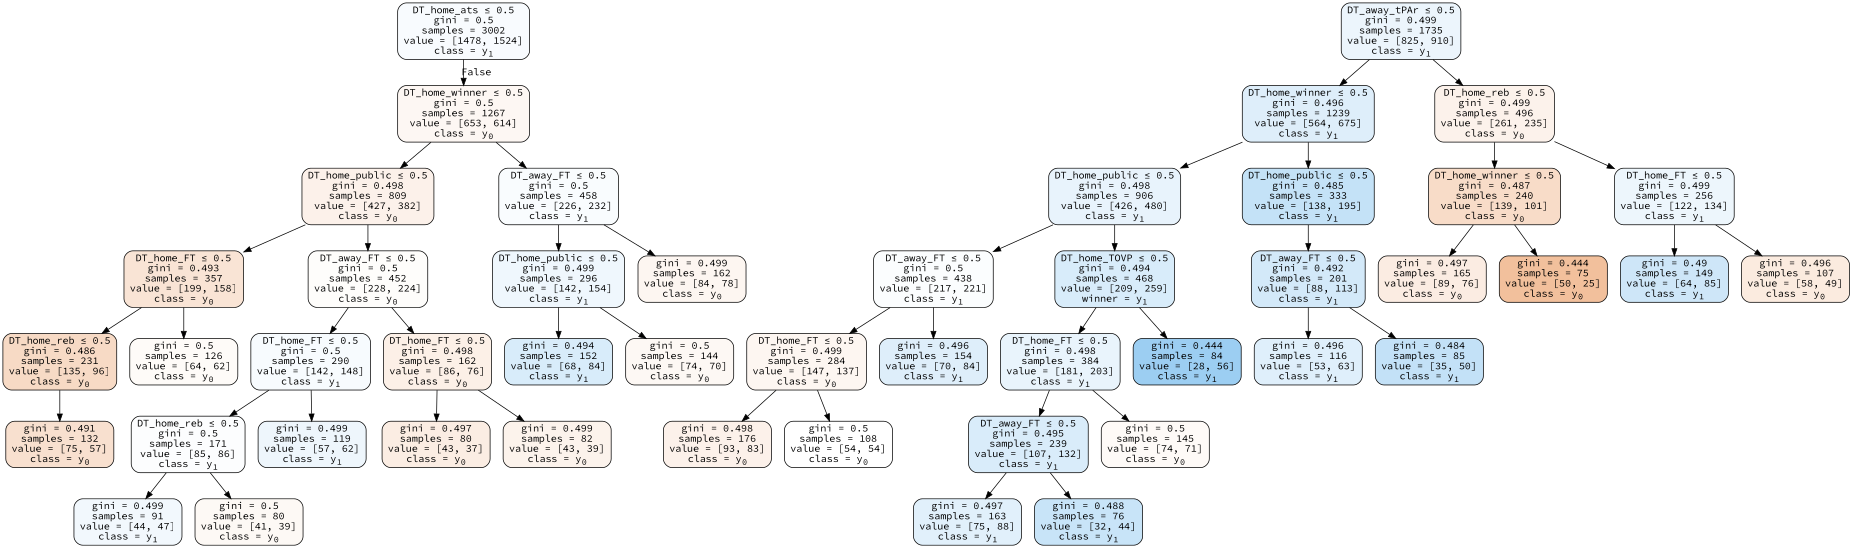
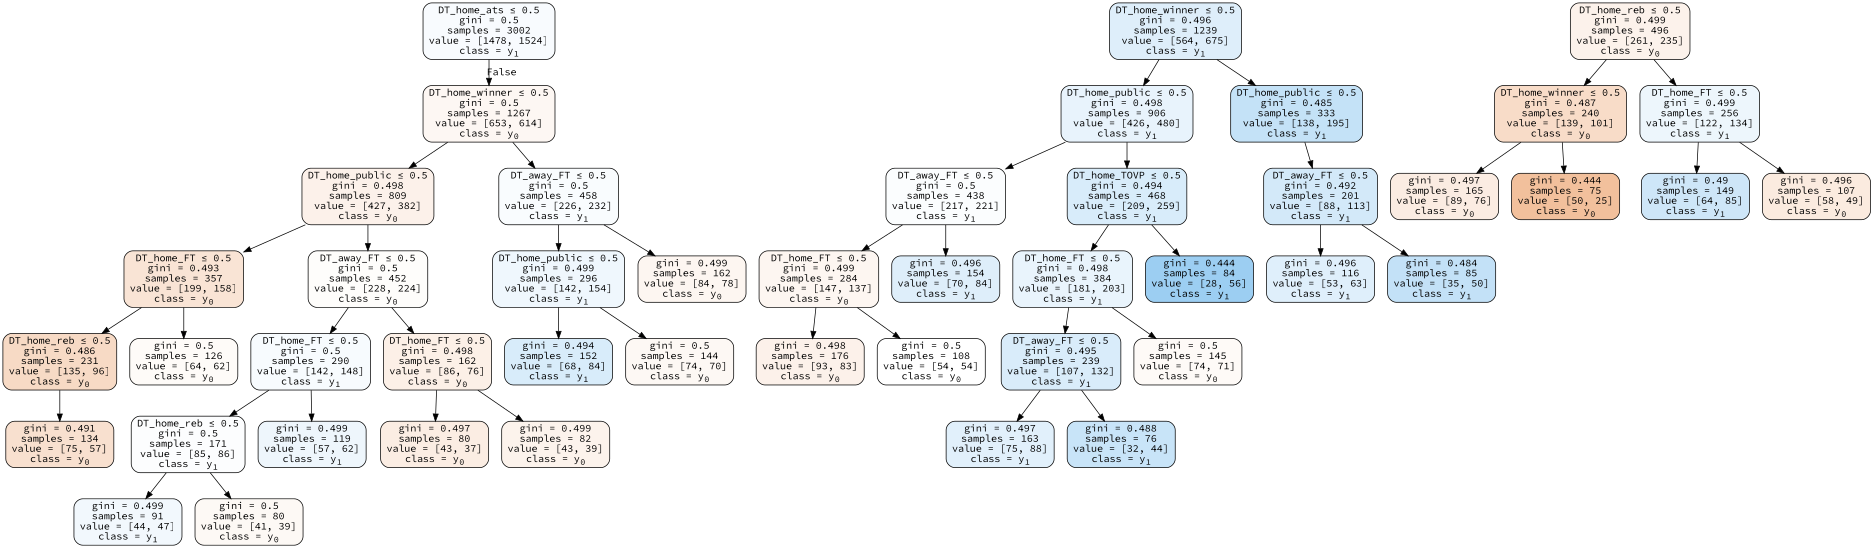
  digraph {
    fontname="Source Code Pro"
    node [color=black fillcolor="#399de52a" fontname="Source Code Pro" shape=box style="filled, rounded"]
    edge [fontname="Source Code Pro"]
    n1 [fillcolor="#399de508" label=<DT_home_ats &le; 0.5<br/>gini = 0.5<br/>samples = 3002<br/>value = [1478, 1524]<br/>class = y<SUB>1</SUB>>]
    n2 [fillcolor="#e581390f" label=<DT_home_winner &le; 0.5<br/>gini = 0.5<br/>samples = 1267<br/>value = [653, 614]<br/>class = y<SUB>0</SUB>>]
-   n3 [fillcolor="#399de518" label=<DT_away_tPAr &le; 0.5<br/>gini = 0.499<br/>samples = 1735<br/>value = [825, 910]<br/>class = y<SUB>1</SUB>>]
    n4 [label=<DT_home_winner &le; 0.5<br/>gini = 0.496<br/>samples = 1239<br/>value = [564, 675]<br/>class = y<SUB>1</SUB>>]
    n5 [fillcolor="#e5813919" label=<DT_home_reb &le; 0.5<br/>gini = 0.499<br/>samples = 496<br/>value = [261, 235]<br/>class = y<SUB>0</SUB>>]
    n6 [fillcolor="#e581391b" label=<DT_home_public &le; 0.5<br/>gini = 0.498<br/>samples = 809<br/>value = [427, 382]<br/>class = y<SUB>0</SUB>>]
    n7 [fillcolor="#399de507" label=<DT_away_FT &le; 0.5<br/>gini = 0.5<br/>samples = 458<br/>value = [226, 232]<br/>class = y<SUB>1</SUB>>]
    n8 [fillcolor="#399de51d" label=<DT_home_public &le; 0.5<br/>gini = 0.498<br/>samples = 906<br/>value = [426, 480]<br/>class = y<SUB>1</SUB>>]
    n9 [fillcolor="#399de54b" label=<DT_home_public &le; 0.5<br/>gini = 0.485<br/>samples = 333<br/>value = [138, 195]<br/>class = y<SUB>1</SUB>>]
    n10 [fillcolor="#e5813946" label=<DT_home_winner &le; 0.5<br/>gini = 0.487<br/>samples = 240<br/>value = [139, 101]<br/>class = y<SUB>0</SUB>>]
    n11 [fillcolor="#399de517" label=<DT_home_FT &le; 0.5<br/>gini = 0.499<br/>samples = 256<br/>value = [122, 134]<br/>class = y<SUB>1</SUB>>]
    n12 [fillcolor="#399de505" label=<DT_away_FT &le; 0.5<br/>gini = 0.5<br/>samples = 438<br/>value = [217, 221]<br/>class = y<SUB>1</SUB>>]
-   n13 [fillcolor="#399de531" label=<DT_home_TOVP &le; 0.5<br/>gini = 0.494<br/>samples = 468<br/>value = [209, 259]<br/>winner = y<SUB>1</SUB>>]
+   n13 [fillcolor="#399de531" label=<DT_home_TOVP &le; 0.5<br/>gini = 0.494<br/>samples = 468<br/>value = [209, 259]<br/>class = y<SUB>1</SUB>>]
    n14 [fillcolor="#399de538" label=<DT_away_FT &le; 0.5<br/>gini = 0.492<br/>samples = 201<br/>value = [88, 113]<br/>class = y<SUB>1</SUB>>]
    n15 [fillcolor="#e5813911" label=<DT_home_FT &le; 0.5<br/>gini = 0.499<br/>samples = 284<br/>value = [147, 137]<br/>class = y<SUB>0</SUB>>]
    n16 [label=<gini = 0.496<br/>samples = 154<br/>value = [70, 84]<br/>class = y<SUB>1</SUB>>]
    n17 [fillcolor="#399de51c" label=<DT_home_FT &le; 0.5<br/>gini = 0.498<br/>samples = 384<br/>value = [181, 203]<br/>class = y<SUB>1</SUB>>]
    n18 [fillcolor="#399de57f" label=<gini = 0.444<br/>samples = 84<br/>value = [28, 56]<br/>class = y<SUB>1</SUB>>]
    n19 [fillcolor="#e581391b" label=<gini = 0.498<br/>samples = 176<br/>value = [93, 83]<br/>class = y<SUB>0</SUB>>]
    n20 [fillcolor="#e5813900" label=<gini = 0.5<br/>samples = 108<br/>value = [54, 54]<br/>class = y<SUB>0</SUB>>]
    n21 [fillcolor="#399de530" label=<DT_away_FT &le; 0.5<br/>gini = 0.495<br/>samples = 239<br/>value = [107, 132]<br/>class = y<SUB>1</SUB>>]
    n22 [fillcolor="#e581390a" label=<gini = 0.5<br/>samples = 145<br/>value = [74, 71]<br/>class = y<SUB>0</SUB>>]
    n23 [fillcolor="#399de526" label=<gini = 0.497<br/>samples = 163<br/>value = [75, 88]<br/>class = y<SUB>1</SUB>>]
    n24 [fillcolor="#399de546" label=<gini = 0.488<br/>samples = 76<br/>value = [32, 44]<br/>class = y<SUB>1</SUB>>]
    n25 [fillcolor="#399de528" label=<gini = 0.496<br/>samples = 116<br/>value = [53, 63]<br/>class = y<SUB>1</SUB>>]
    n26 [fillcolor="#399de54d" label=<gini = 0.484<br/>samples = 85<br/>value = [35, 50]<br/>class = y<SUB>1</SUB>>]
    n27 [fillcolor="#e5813925" label=<gini = 0.497<br/>samples = 165<br/>value = [89, 76]<br/>class = y<SUB>0</SUB>>]
    n28 [fillcolor="#e581397f" label=<gini = 0.444<br/>samples = 75<br/>value = [50, 25]<br/>class = y<SUB>0</SUB>>]
    n29 [fillcolor="#399de53f" label=<gini = 0.49<br/>samples = 149<br/>value = [64, 85]<br/>class = y<SUB>1</SUB>>]
    n30 [fillcolor="#e5813928" label=<gini = 0.496<br/>samples = 107<br/>value = [58, 49]<br/>class = y<SUB>0</SUB>>]
    n31 [fillcolor="#e5813935" label=<DT_home_FT &le; 0.5<br/>gini = 0.493<br/>samples = 357<br/>value = [199, 158]<br/>class = y<SUB>0</SUB>>]
    n32 [fillcolor="#e5813904" label=<DT_away_FT &le; 0.5<br/>gini = 0.5<br/>samples = 452<br/>value = [228, 224]<br/>class = y<SUB>0</SUB>>]
    n33 [fillcolor="#399de514" label=<DT_home_public &le; 0.5<br/>gini = 0.499<br/>samples = 296<br/>value = [142, 154]<br/>class = y<SUB>1</SUB>>]
    n34 [fillcolor="#e5813912" label=<gini = 0.499<br/>samples = 162<br/>value = [84, 78]<br/>class = y<SUB>0</SUB>>]
    n35 [fillcolor="#e581394a" label=<DT_home_reb &le; 0.5<br/>gini = 0.486<br/>samples = 231<br/>value = [135, 96]<br/>class = y<SUB>0</SUB>>]
    n36 [fillcolor="#e5813908" label=<gini = 0.5<br/>samples = 126<br/>value = [64, 62]<br/>class = y<SUB>0</SUB>>]
    n37 [fillcolor="#399de50a" label=<DT_home_FT &le; 0.5<br/>gini = 0.5<br/>samples = 290<br/>value = [142, 148]<br/>class = y<SUB>1</SUB>>]
    n38 [fillcolor="#e581391e" label=<DT_home_FT &le; 0.5<br/>gini = 0.498<br/>samples = 162<br/>value = [86, 76]<br/>class = y<SUB>0</SUB>>]
-   n39 [fillcolor="#e581393d" label=<gini = 0.491<br/>samples = 132<br/>value = [75, 57]<br/>class = y<SUB>0</SUB>>]
+   n39 [fillcolor="#e581393d" label=<gini = 0.491<br/>samples = 134<br/>value = [75, 57]<br/>class = y<SUB>0</SUB>>]
    n40 [fillcolor="#399de503" label=<DT_home_reb &le; 0.5<br/>gini = 0.5<br/>samples = 171<br/>value = [85, 86]<br/>class = y<SUB>1</SUB>>]
    n41 [fillcolor="#399de515" label=<gini = 0.499<br/>samples = 119<br/>value = [57, 62]<br/>class = y<SUB>1</SUB>>]
    n42 [fillcolor="#e5813924" label=<gini = 0.497<br/>samples = 80<br/>value = [43, 37]<br/>class = y<SUB>0</SUB>>]
    n43 [fillcolor="#e5813918" label=<gini = 0.499<br/>samples = 82<br/>value = [43, 39]<br/>class = y<SUB>0</SUB>>]
    n44 [fillcolor="#399de510" label=<gini = 0.499<br/>samples = 91<br/>value = [44, 47]<br/>class = y<SUB>1</SUB>>]
    n45 [fillcolor="#e581390c" label=<gini = 0.5<br/>samples = 80<br/>value = [41, 39]<br/>class = y<SUB>0</SUB>>]
    n46 [fillcolor="#399de531" label=<gini = 0.494<br/>samples = 152<br/>value = [68, 84]<br/>class = y<SUB>1</SUB>>]
    n47 [fillcolor="#e581390e" label=<gini = 0.5<br/>samples = 144<br/>value = [74, 70]<br/>class = y<SUB>0</SUB>>]
    n1 -> n2 [headlabel=False labelangle=-45 labeldistance=2.5]
    n2 -> n6
    n2 -> n7
-   n3 -> n4
-   n3 -> n5
    n4 -> n8
    n4 -> n9
    n5 -> n10
    n5 -> n11
    n6 -> n31
    n6 -> n32
    n7 -> n33
    n7 -> n34
    n8 -> n12
    n8 -> n13
    n9 -> n14
    n10 -> n27
    n10 -> n28
    n11 -> n29
    n11 -> n30
    n12 -> n15
    n12 -> n16
    n13 -> n17
    n13 -> n18
    n14 -> n25
    n14 -> n26
    n15 -> n19
    n15 -> n20
    n17 -> n21
    n17 -> n22
    n21 -> n23
    n21 -> n24
    n31 -> n35
    n31 -> n36
    n32 -> n37
    n32 -> n38
    n33 -> n46
    n33 -> n47
    n35 -> n39
    n37 -> n40
    n37 -> n41
    n38 -> n42
    n38 -> n43
    n40 -> n44
    n40 -> n45
  }
